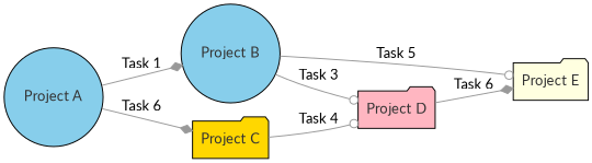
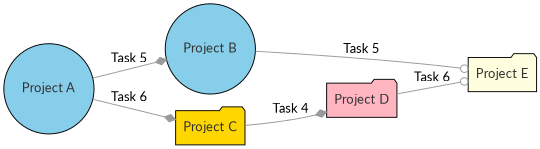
  digraph {
    bgcolor="#ffffff"
    fontcolor="#333333"
    fontname=Lato
    rankdir=LR
    node [fillcolor=skyblue fontcolor="#333333" fontname=Lato shape=folder style="rounded,filled"]
    edge [arrowhead=odot color="#999999" fontname=Lato]
    n1 [label="Project A" shape=circle]
    n2 [label="Project B" shape=circle]
    n3 [fillcolor=gold label="Project C"]
    n4 [fillcolor=lightpink label="Project D"]
    n5 [fillcolor=lightyellow label="Project E"]
-   n1 -> n2 [arrowhead=diamond label="Task 1"]
+   n1 -> n2 [arrowhead=diamond label="Task 5"]
    n1 -> n3 [arrowhead=diamond label="Task 6"]
-   n2 -> n4 [label="Task 3"]
    n2 -> n5 [label="Task 5"]
-   n3 -> n4 [label="Task 4"]
-   n4 -> n5 [arrowhead=diamond label="Task 6"]
+   n3 -> n4 [arrowhead=diamond label="Task 4"]
+   n4 -> n5 [label="Task 6"]
  }
